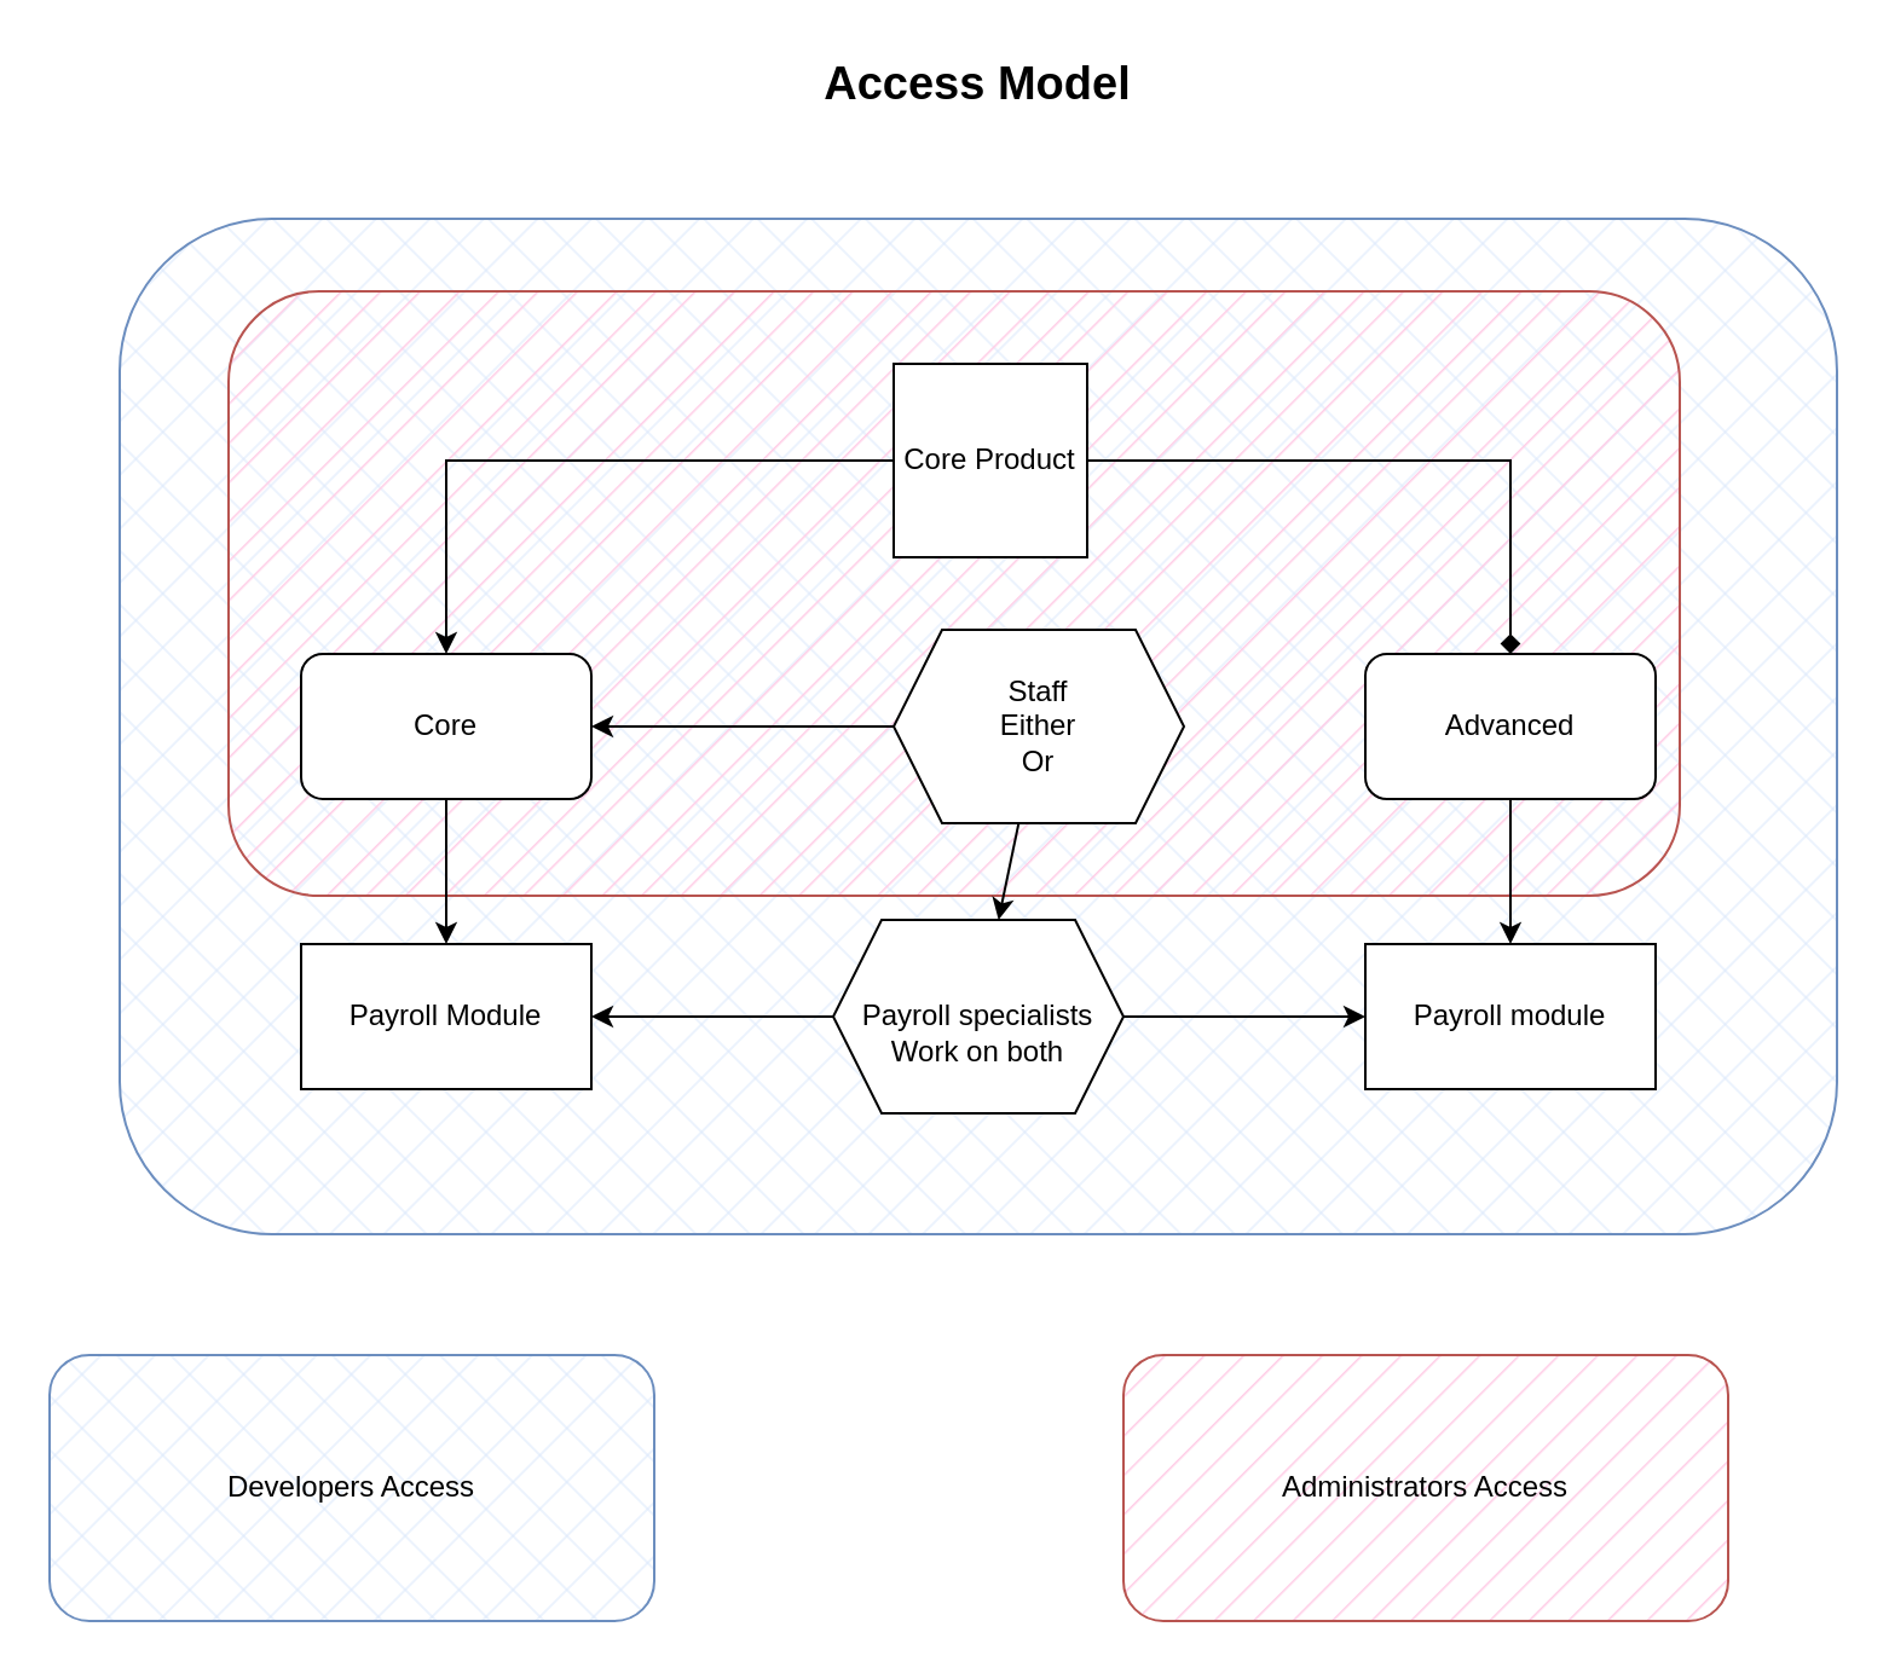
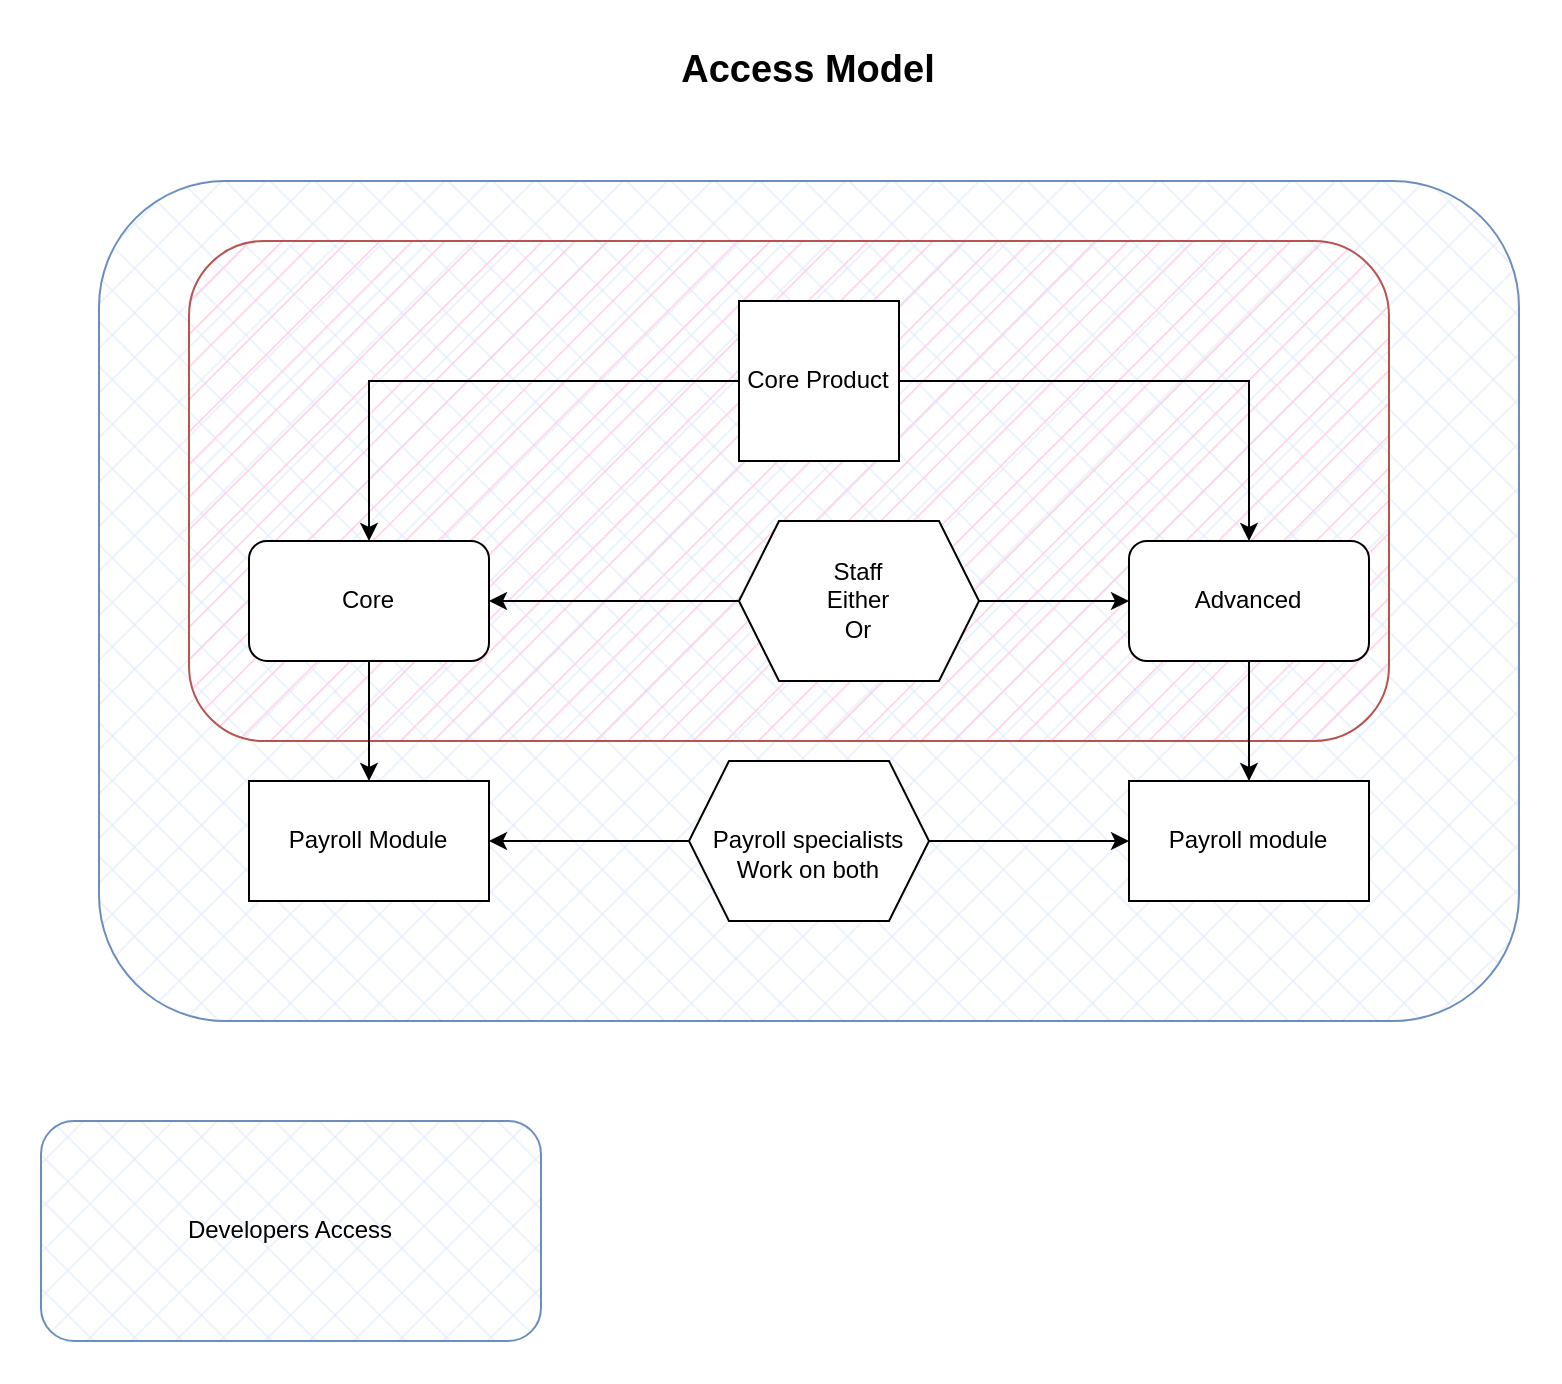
  <mxCell id="0" />
  <mxCell id="1" parent="0" />
  <mxCell id="2" value="" style="rounded=1;whiteSpace=wrap;html=1;fillStyle=cross-hatch;fillColor=#dae8fc;strokeColor=#6c8ebf;" parent="1" vertex="1"><mxGeometry x="49" y="90" width="710" height="420" as="geometry" /></mxCell>
  <mxCell id="3" value="" style="rounded=1;whiteSpace=wrap;html=1;fillColor=#FFCCE6;strokeColor=#b85450;fillStyle=hatch;gradientColor=none;" parent="1" vertex="1"><mxGeometry x="94" y="120" width="600" height="250" as="geometry" /></mxCell>
  <mxCell id="4" value="Core Product" style="whiteSpace=wrap;html=1;aspect=fixed;" parent="1" vertex="1"><mxGeometry x="369" y="150" width="80" height="80" as="geometry" /></mxCell>
  <mxCell id="5" value="Core" style="rounded=1;whiteSpace=wrap;html=1;" parent="1" vertex="1"><mxGeometry x="124" y="270" width="120" height="60" as="geometry" /></mxCell>
  <mxCell id="6" value="Advanced" style="rounded=1;whiteSpace=wrap;html=1;" parent="1" vertex="1"><mxGeometry x="564" y="270" width="120" height="60" as="geometry" /></mxCell>
- <mxCell id="7" value="" style="edgeStyle=elbowEdgeStyle;elbow=horizontal;endArrow=diamond;html=1;rounded=0;exitX=1;exitY=0.5;exitDx=0;exitDy=0;entryX=0.5;entryY=0;entryDx=0;entryDy=0;" parent="1" source="4" target="6" edge="1"><mxGeometry width="50" height="50" relative="1" as="geometry"><mxPoint x="514" y="190" as="sourcePoint" /><mxPoint x="564" y="140" as="targetPoint" /><Array as="points"><mxPoint x="624" y="230" /></Array></mxGeometry></mxCell>
+ <mxCell id="7" value="" style="edgeStyle=elbowEdgeStyle;elbow=horizontal;endArrow=classic;html=1;rounded=0;exitX=1;exitY=0.5;exitDx=0;exitDy=0;entryX=0.5;entryY=0;entryDx=0;entryDy=0;" parent="1" source="4" target="6" edge="1"><mxGeometry width="50" height="50" relative="1" as="geometry"><mxPoint x="514" y="190" as="sourcePoint" /><mxPoint x="564" y="140" as="targetPoint" /><Array as="points"><mxPoint x="624" y="230" /></Array></mxGeometry></mxCell>
  <mxCell id="8" value="" style="edgeStyle=elbowEdgeStyle;elbow=horizontal;endArrow=classic;html=1;rounded=0;exitX=0;exitY=0.5;exitDx=0;exitDy=0;entryX=0.5;entryY=0;entryDx=0;entryDy=0;" parent="1" source="4" target="5" edge="1"><mxGeometry width="50" height="50" relative="1" as="geometry"><mxPoint x="244" y="220" as="sourcePoint" /><mxPoint x="294" y="170" as="targetPoint" /><Array as="points"><mxPoint x="184" y="240" /></Array></mxGeometry></mxCell>
  <mxCell id="9" value="&lt;div&gt;Staff&lt;/div&gt;&lt;div&gt;Either&lt;/div&gt;&lt;div&gt;Or&lt;br&gt;&lt;/div&gt;" style="shape=hexagon;perimeter=hexagonPerimeter2;whiteSpace=wrap;html=1;fixedSize=1;" parent="1" vertex="1"><mxGeometry x="369" y="260" width="120" height="80" as="geometry" /></mxCell>
- <mxCell id="10" value="" style="endArrow=classic;html=1;rounded=0;" parent="1" source="9" target="14" edge="1"><mxGeometry width="50" height="50" relative="1" as="geometry"><mxPoint x="384" y="540" as="sourcePoint" /><mxPoint x="434" y="490" as="targetPoint" /></mxGeometry></mxCell>
+ <mxCell id="10" value="" style="endArrow=classic;html=1;rounded=0;entryX=0;entryY=0.5;entryDx=0;entryDy=0;" parent="1" source="9" target="6" edge="1"><mxGeometry width="50" height="50" relative="1" as="geometry"><mxPoint x="384" y="540" as="sourcePoint" /><mxPoint x="434" y="490" as="targetPoint" /></mxGeometry></mxCell>
  <mxCell id="11" value="" style="endArrow=classic;html=1;rounded=0;entryX=1;entryY=0.5;entryDx=0;entryDy=0;exitX=0;exitY=0.5;exitDx=0;exitDy=0;" parent="1" source="9" target="5" edge="1"><mxGeometry width="50" height="50" relative="1" as="geometry"><mxPoint x="474" y="310" as="sourcePoint" /><mxPoint x="574" y="310" as="targetPoint" /></mxGeometry></mxCell>
  <mxCell id="12" value="Payroll Module" style="rounded=0;whiteSpace=wrap;html=1;" parent="1" vertex="1"><mxGeometry x="124" y="390" width="120" height="60" as="geometry" /></mxCell>
  <mxCell id="13" value="Payroll module" style="rounded=0;whiteSpace=wrap;html=1;" parent="1" vertex="1"><mxGeometry x="564" y="390" width="120" height="60" as="geometry" /></mxCell>
  <mxCell id="14" value="&lt;div&gt;&lt;br&gt;&lt;/div&gt;&lt;div&gt;Payroll specialists&lt;/div&gt;&lt;div&gt;Work on both&lt;br&gt;&lt;/div&gt;" style="shape=hexagon;perimeter=hexagonPerimeter2;whiteSpace=wrap;html=1;fixedSize=1;" parent="1" vertex="1"><mxGeometry x="344" y="380" width="120" height="80" as="geometry" /></mxCell>
  <mxCell id="15" value="" style="endArrow=classic;html=1;rounded=0;entryX=0;entryY=0.5;entryDx=0;entryDy=0;exitX=1;exitY=0.5;exitDx=0;exitDy=0;" parent="1" source="14" target="13" edge="1"><mxGeometry width="50" height="50" relative="1" as="geometry"><mxPoint x="234" y="560" as="sourcePoint" /><mxPoint x="284" y="510" as="targetPoint" /></mxGeometry></mxCell>
  <mxCell id="16" value="" style="endArrow=classic;html=1;rounded=0;exitX=0;exitY=0.5;exitDx=0;exitDy=0;" parent="1" source="14" edge="1"><mxGeometry width="50" height="50" relative="1" as="geometry"><mxPoint x="194" y="470" as="sourcePoint" /><mxPoint x="244" y="420" as="targetPoint" /></mxGeometry></mxCell>
  <mxCell id="17" value="" style="endArrow=classic;html=1;rounded=0;exitX=0.5;exitY=1;exitDx=0;exitDy=0;" parent="1" source="6" edge="1"><mxGeometry width="50" height="50" relative="1" as="geometry"><mxPoint x="574" y="440" as="sourcePoint" /><mxPoint x="624" y="390" as="targetPoint" /></mxGeometry></mxCell>
  <mxCell id="18" value="" style="endArrow=classic;html=1;rounded=0;" parent="1" source="5" target="12" edge="1"><mxGeometry width="50" height="50" relative="1" as="geometry"><mxPoint x="264" y="590" as="sourcePoint" /><mxPoint x="314" y="540" as="targetPoint" /></mxGeometry></mxCell>
  <mxCell id="19" value="Developers Access" style="rounded=1;whiteSpace=wrap;html=1;fillStyle=cross-hatch;fillColor=#dae8fc;strokeColor=#6c8ebf;" parent="1" vertex="1"><mxGeometry x="20" y="560" width="250" height="110" as="geometry" /></mxCell>
- <mxCell id="20" value="Administrators Access" style="rounded=1;whiteSpace=wrap;html=1;fillColor=#FFCCE6;strokeColor=#b85450;fillStyle=hatch;gradientColor=none;" parent="1" vertex="1"><mxGeometry x="464" y="560" width="250" height="110" as="geometry" /></mxCell>
  <mxCell id="21" value="Access Model" style="text;html=1;strokeColor=none;fillColor=none;align=center;verticalAlign=middle;whiteSpace=wrap;rounded=0;fillStyle=cross-hatch;fontStyle=1;fontSize=19;" parent="1" vertex="1"><mxGeometry x="279" y="20" width="250" height="30" as="geometry" /></mxCell>
